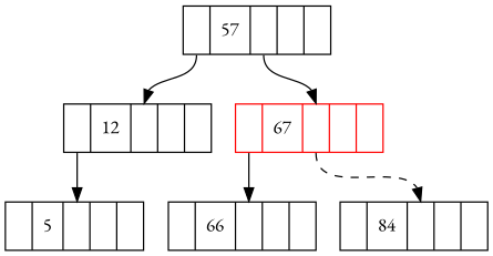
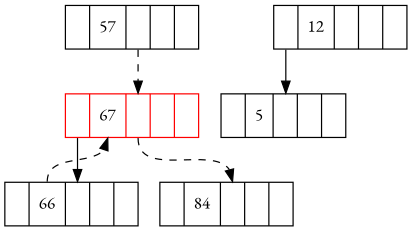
  digraph {
    fontname="EB Garamond"
    node [fontname="EB Garamond" shape=record]
    edge [fontname="EB Garamond" headport=c tailport=l]
    n1 [label="<l>| 57 |<c>||<r>"]
    n2 [label="<l>| 12 |<c>||<r>"]
    n3 [color=red label="<l>| <n>67 |<c>| <m> |<r>"]
    n4 [label="<l>| 5  |<c>||<r>"]
    n5 [label="<l>| <n>66 |<c>||<r>"]
    n6 [label="<l>| <n>84 |<c>||<r>"]
-   n1 -> n2
-   n1 -> n3 [tailport=c]
+   n1 -> n3 [tailport=c style=dashed]
    n2 -> n4
    n3 -> n5
    n3 -> n6 [style=dashed tailport=c]
+   n5 -> n3 [headport=n style=dashed tailport=n]
  }
